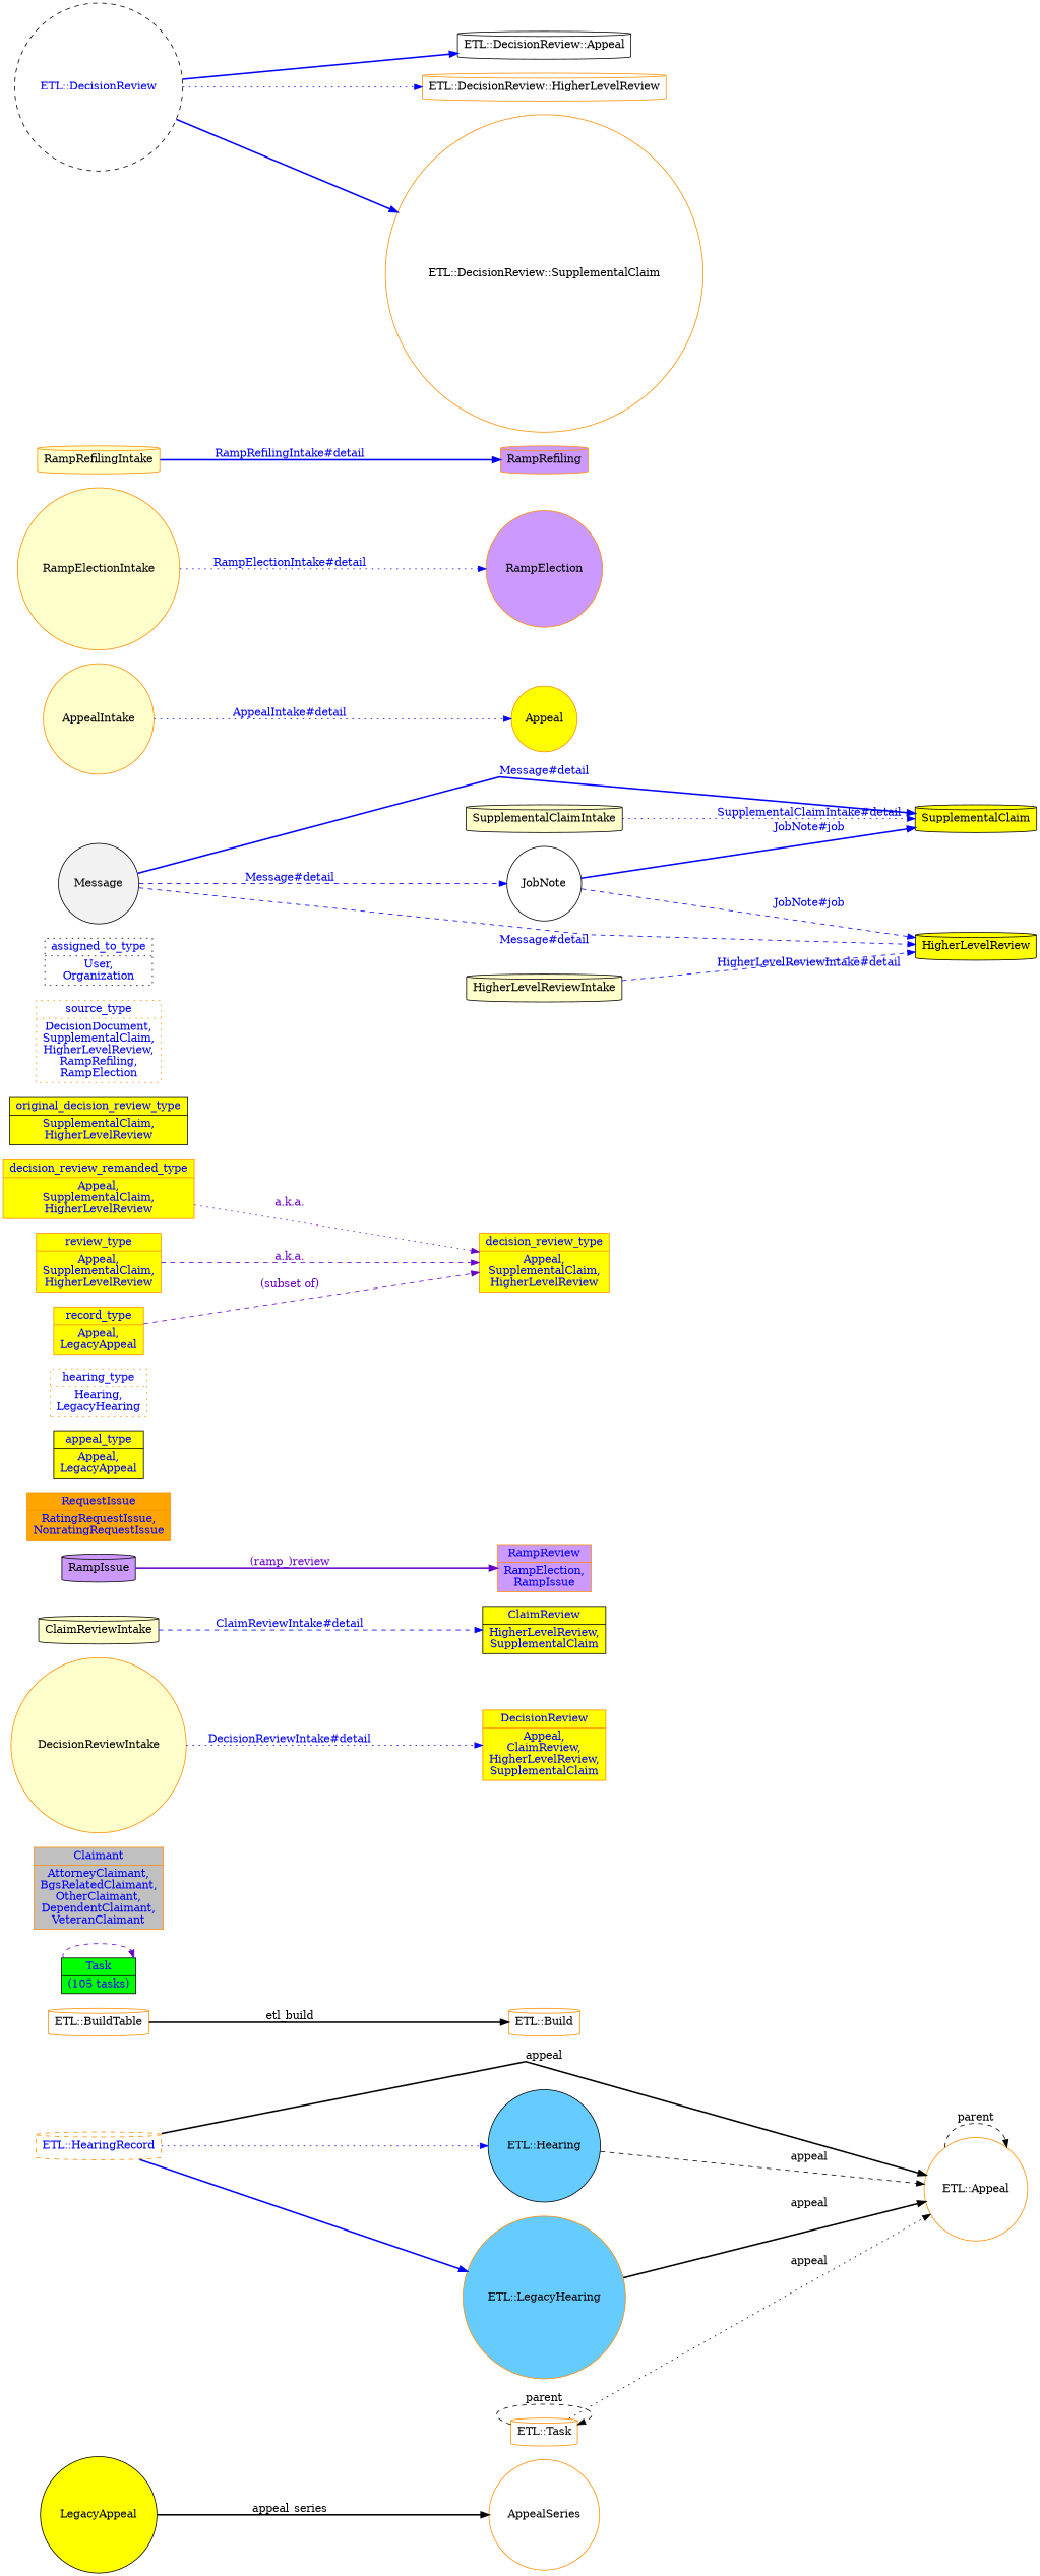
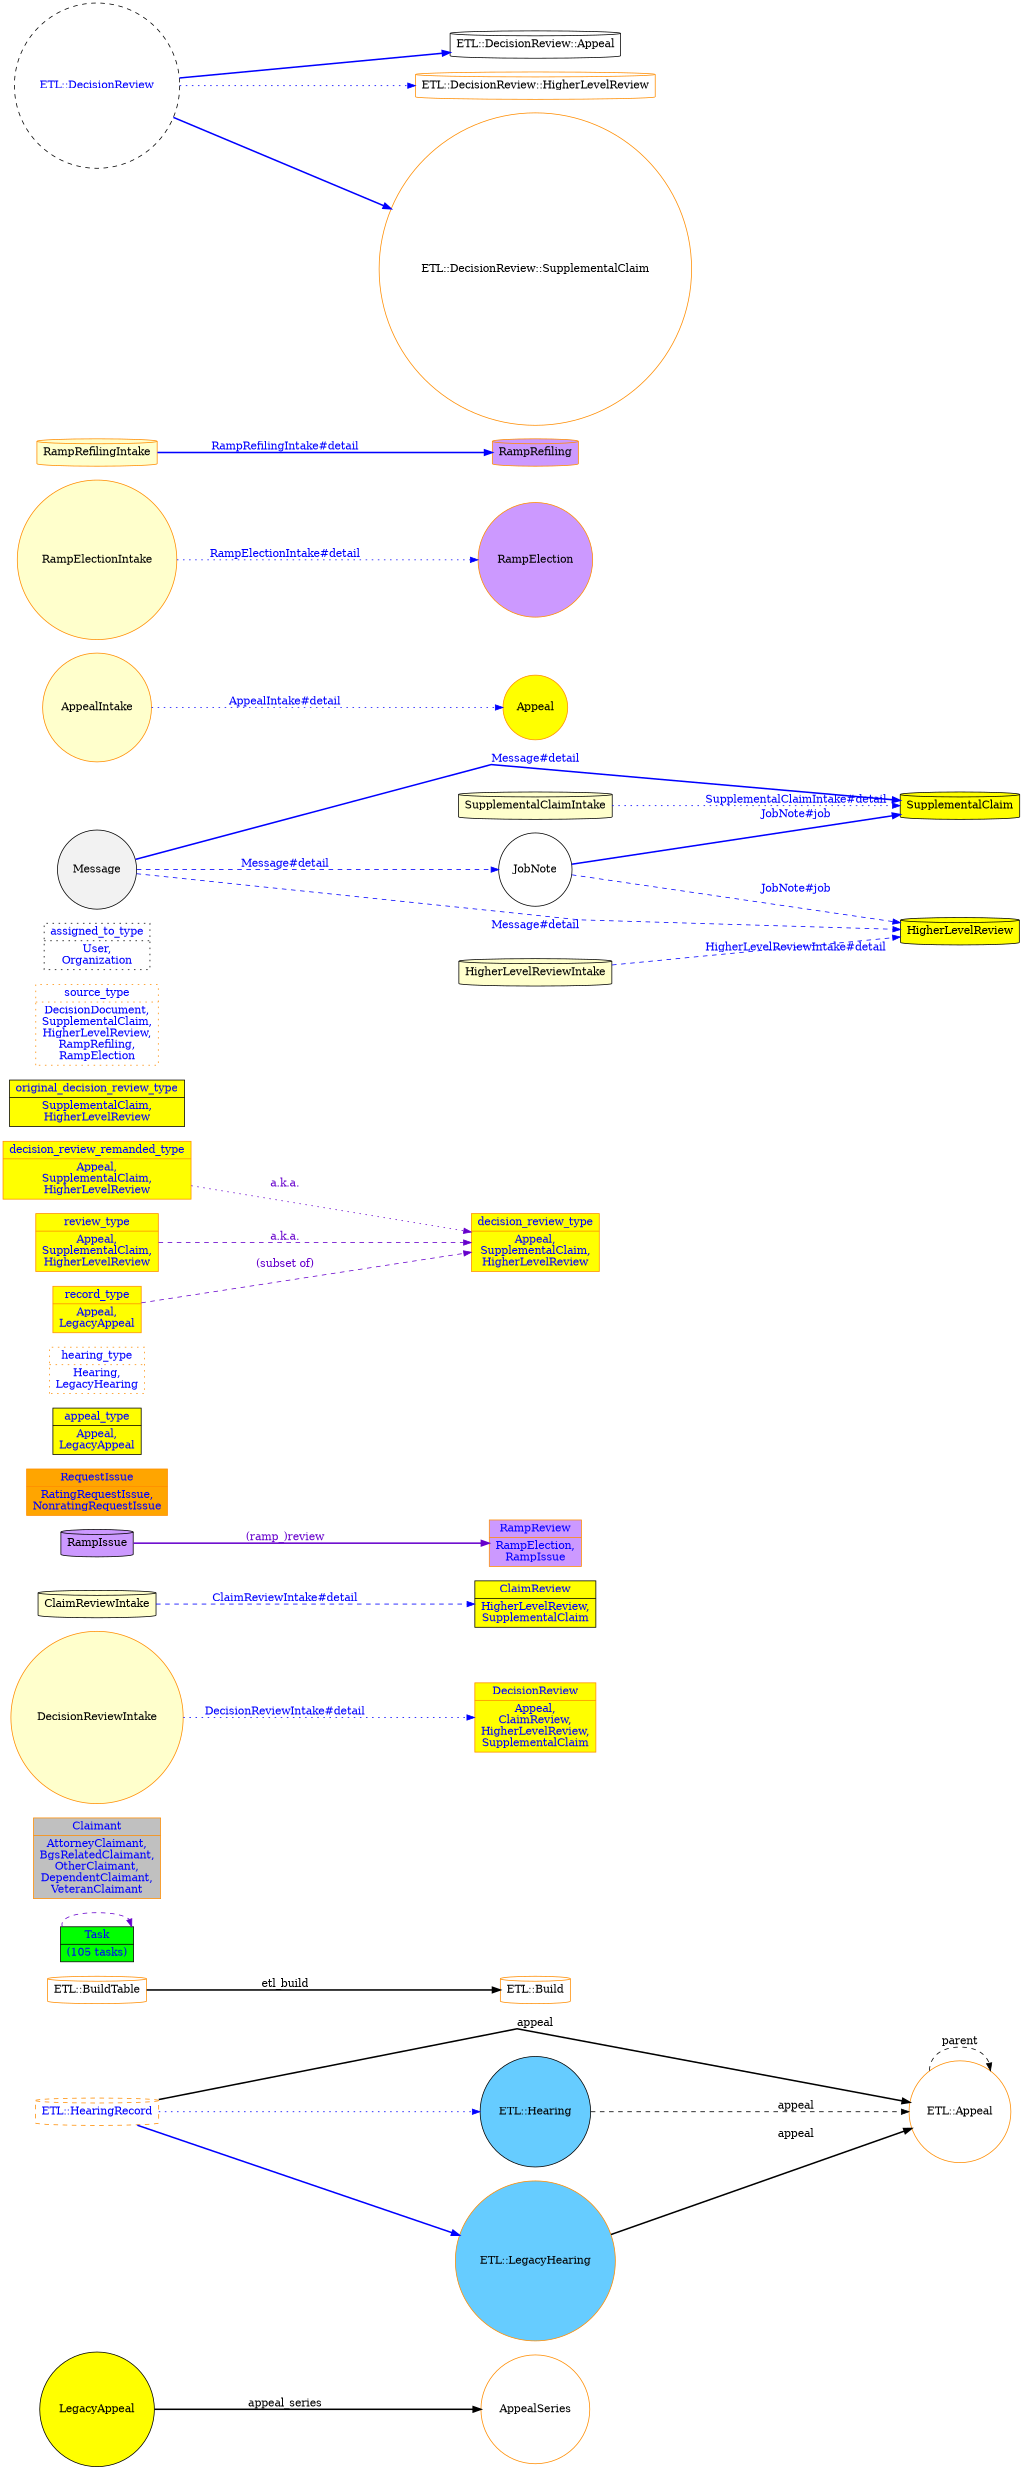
  digraph {
    rankdir=LR
    splines=line
    node [color=darkorange shape=record style=filled]
    edge [style=bold color=blue]
    n1 [label=AppealSeries shape=circle style=""]
    n2 [color=black fillcolor=yellow label=LegacyAppeal shape=circle]
    n3 [label="ETL::Appeal" shape=circle style=""]
    n4 [label="ETL::Build" shape=cylinder style=""]
    n5 [label="ETL::BuildTable" shape=cylinder style=""]
    n6 [fillcolor="#66ccff" fontcolor=blue label="ETL::HearingRecord" shape=cylinder style=dashed]
    n7 [color=black fillcolor="#66ccff" label="ETL::Hearing" shape=circle]
    n8 [fillcolor="#66ccff" label="ETL::LegacyHearing" shape=circle]
-   n9 [label="ETL::Task" shape=cylinder style=""]
    n10 [color=black fillcolor=green fontcolor=blue label="Task|(105 tasks)"]
    n11 [fillcolor=gray fontcolor=blue label="Claimant|AttorneyClaimant,\nBgsRelatedClaimant,\nOtherClaimant,\nDependentClaimant,\nVeteranClaimant"]
    n12 [fillcolor=yellow fontcolor=blue label="DecisionReview|Appeal,\nClaimReview,\nHigherLevelReview,\nSupplementalClaim"]
    n13 [color=black fillcolor=yellow fontcolor=blue label="ClaimReview|HigherLevelReview,\nSupplementalClaim"]
    n14 [fillcolor="#cc99ff" fontcolor=blue label="RampReview|RampElection,\nRampIssue"]
    n15 [fillcolor=orange fontcolor=blue label="RequestIssue|RatingRequestIssue,\nNonratingRequestIssue"]
    n16 [color=black fillcolor=yellow fontcolor=blue label="appeal_type|Appeal,\nLegacyAppeal"]
    n17 [fontcolor=blue label="hearing_type|Hearing,\nLegacyHearing" style=dotted]
    n18 [fillcolor=yellow fontcolor=blue label="decision_review_type|Appeal,\nSupplementalClaim,\nHigherLevelReview"]
    n19 [fillcolor=yellow fontcolor=blue label="decision_review_remanded_type|Appeal,\nSupplementalClaim,\nHigherLevelReview"]
    n20 [fillcolor=yellow fontcolor=blue label="review_type|Appeal,\nSupplementalClaim,\nHigherLevelReview"]
    n21 [color=black fillcolor=yellow fontcolor=blue label="original_decision_review_type|SupplementalClaim,\nHigherLevelReview"]
    n22 [fontcolor=blue label="source_type|DecisionDocument,\nSupplementalClaim,\nHigherLevelReview,\nRampRefiling,\nRampElection" style=dotted]
    n23 [color=black fontcolor=blue label="assigned_to_type|User,\nOrganization" style=dotted]
    n24 [fillcolor=yellow fontcolor=blue label="record_type|Appeal,\nLegacyAppeal"]
    n25 [color=black fillcolor="#f2f2f2" label=Message shape=circle]
    n26 [color=black label=JobNote shape=circle style=""]
    n27 [color=black fillcolor=yellow label=SupplementalClaim shape=cylinder]
    n28 [color=black fillcolor=yellow label=HigherLevelReview shape=cylinder]
    n29 [fillcolor="#ffffcc" label=AppealIntake shape=circle]
    n30 [fillcolor=yellow label=Appeal shape=circle]
    n31 [fillcolor="#ffffcc" label=RampElectionIntake shape=circle]
    n32 [fillcolor="#cc99ff" label=RampElection shape=circle]
    n33 [fillcolor="#ffffcc" label=RampRefilingIntake shape=cylinder]
    n34 [fillcolor="#cc99ff" label=RampRefiling shape=cylinder]
    n35 [color=black fillcolor="#ffffcc" label=HigherLevelReviewIntake shape=cylinder]
    n36 [color=black fillcolor="#ffffcc" label=SupplementalClaimIntake shape=cylinder]
    n37 [fillcolor="#ffffcc" label=DecisionReviewIntake shape=circle]
    n38 [color=black fillcolor="#ffffcc" label=ClaimReviewIntake shape=cylinder]
    n39 [color=black fillcolor="#cc99ff" label=RampIssue shape=cylinder]
    n40 [color=black fontcolor=blue label="ETL::DecisionReview" shape=circle style=dashed]
    n41 [color=black label="ETL::DecisionReview::Appeal" shape=cylinder style=""]
    n42 [label="ETL::DecisionReview::HigherLevelReview" shape=cylinder style=""]
    n43 [label="ETL::DecisionReview::SupplementalClaim" shape=circle style=""]
    n2 -> n1 [label=appeal_series color=""]
    n3 -> n3 [label=parent style=dashed color=""]
    n5 -> n4 [label=etl_build color=""]
    n6 -> n3 [label=appeal color=""]
    n6 -> n7 [style=dotted]
    n6 -> n8
    n7 -> n3 [label=appeal style=dashed color=""]
    n8 -> n3 [label=appeal color=""]
-   n9 -> n3 [label=appeal style=dotted color=""]
-   n9 -> n9 [label=parent style=dashed color=""]
    n10 -> n10 [color="#6600cc" fontcolor="#6600cc" style=dashed]
    n19 -> n18 [color="#6600cc" fontcolor="#6600cc" label="a.k.a." style=dotted]
    n20 -> n18 [color="#6600cc" fontcolor="#6600cc" label="a.k.a." style=dashed]
    n24 -> n18 [color="#6600cc" fontcolor="#6600cc" label="(subset of)" style=dashed]
    n25 -> n26 [fontcolor=blue label="Message#detail" style=dashed]
    n25 -> n27 [fontcolor=blue label="Message#detail"]
    n25 -> n28 [fontcolor=blue label="Message#detail" style=dashed]
    n26 -> n27 [fontcolor=blue label="JobNote#job"]
    n26 -> n28 [fontcolor=blue label="JobNote#job" style=dashed]
    n29 -> n30 [fontcolor=blue label="AppealIntake#detail" style=dotted]
    n31 -> n32 [fontcolor=blue label="RampElectionIntake#detail" style=dotted]
    n33 -> n34 [fontcolor=blue label="RampRefilingIntake#detail"]
    n35 -> n28 [fontcolor=blue label="HigherLevelReviewIntake#detail" style=dashed]
    n36 -> n27 [fontcolor=blue label="SupplementalClaimIntake#detail" style=dotted]
    n37 -> n12 [fontcolor=blue label="DecisionReviewIntake#detail" style=dotted]
    n38 -> n13 [fontcolor=blue label="ClaimReviewIntake#detail" style=dashed]
    n39 -> n14 [color="#6600cc" fontcolor="#6600cc" label="(ramp_)review"]
    n40 -> n41
    n40 -> n42 [style=dotted]
    n40 -> n43
  }
